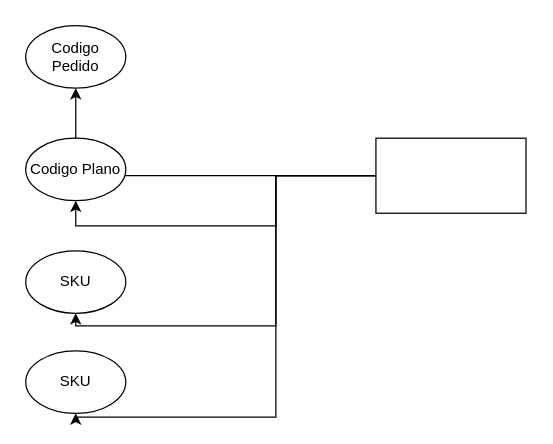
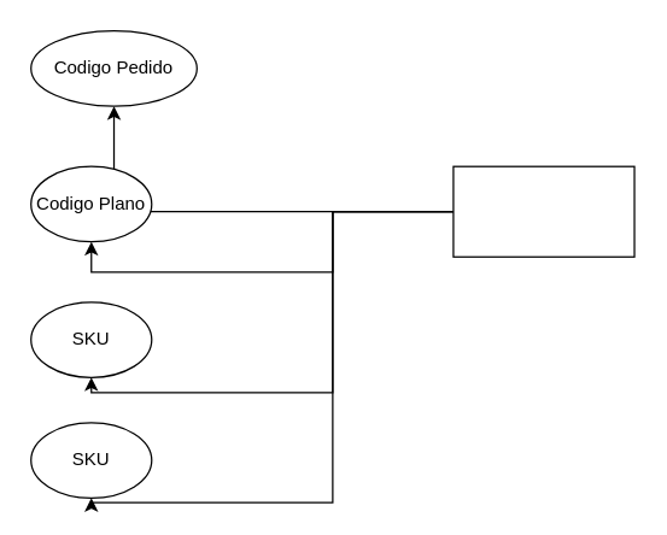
  <mxCell id="0" />
  <mxCell id="1" parent="0" />
  <mxCell id="2" style="edgeStyle=orthogonalEdgeStyle;rounded=0;orthogonalLoop=1;jettySize=auto;html=1;exitX=0;exitY=0.5;exitDx=0;exitDy=0;entryX=0.5;entryY=1;entryDx=0;entryDy=0;" edge="1" parent="1" source="6" target="7"><mxGeometry relative="1" as="geometry" /></mxCell>
  <mxCell id="3" style="edgeStyle=orthogonalEdgeStyle;rounded=0;orthogonalLoop=1;jettySize=auto;html=1;exitX=0;exitY=0.5;exitDx=0;exitDy=0;entryX=0.5;entryY=1;entryDx=0;entryDy=0;" edge="1" parent="1" source="6" target="8"><mxGeometry relative="1" as="geometry"><Array as="points"><mxPoint x="220" y="140" /><mxPoint x="220" y="180" /><mxPoint x="60" y="180" /></Array></mxGeometry></mxCell>
  <mxCell id="4" style="edgeStyle=orthogonalEdgeStyle;rounded=0;orthogonalLoop=1;jettySize=auto;html=1;exitX=0;exitY=0.5;exitDx=0;exitDy=0;entryX=0.5;entryY=1;entryDx=0;entryDy=0;" edge="1" parent="1" source="6" target="9"><mxGeometry relative="1" as="geometry"><Array as="points"><mxPoint x="220" y="140" /><mxPoint x="220" y="260" /><mxPoint x="60" y="260" /></Array></mxGeometry></mxCell>
  <mxCell id="5" style="edgeStyle=orthogonalEdgeStyle;rounded=0;orthogonalLoop=1;jettySize=auto;html=1;exitX=0;exitY=0.5;exitDx=0;exitDy=0;entryX=0.5;entryY=1;entryDx=0;entryDy=0;" edge="1" parent="1" source="6" target="10"><mxGeometry relative="1" as="geometry"><mxPoint x="80" y="340" as="targetPoint" /><Array as="points"><mxPoint x="220" y="140" /><mxPoint x="220" y="333" /><mxPoint x="60" y="333" /></Array></mxGeometry></mxCell>
  <mxCell id="6" value="" style="rounded=0;whiteSpace=wrap;html=1;" vertex="1" parent="1"><mxGeometry x="300" y="110" width="120" height="60" as="geometry" /></mxCell>
- <mxCell id="7" value="Codigo Pedido" style="ellipse;whiteSpace=wrap;html=1;" vertex="1" parent="1"><mxGeometry x="20" y="20" width="80" height="50" as="geometry" /></mxCell>
+ <mxCell id="7" value="Codigo Pedido" style="ellipse;whiteSpace=wrap;html=1;" vertex="1" parent="1"><mxGeometry x="20" y="20" width="110" height="50" as="geometry" /></mxCell>
  <mxCell id="8" value="&lt;div&gt;Codigo Plano&lt;/div&gt;" style="ellipse;whiteSpace=wrap;html=1;" vertex="1" parent="1"><mxGeometry x="20" y="110" width="80" height="50" as="geometry" /></mxCell>
  <mxCell id="9" value="SKU" style="ellipse;whiteSpace=wrap;html=1;" vertex="1" parent="1"><mxGeometry x="20" y="200" width="80" height="50" as="geometry" /></mxCell>
  <mxCell id="10" value="SKU" style="ellipse;whiteSpace=wrap;html=1;" vertex="1" parent="1"><mxGeometry x="20" y="280" width="80" height="50" as="geometry" /></mxCell>
